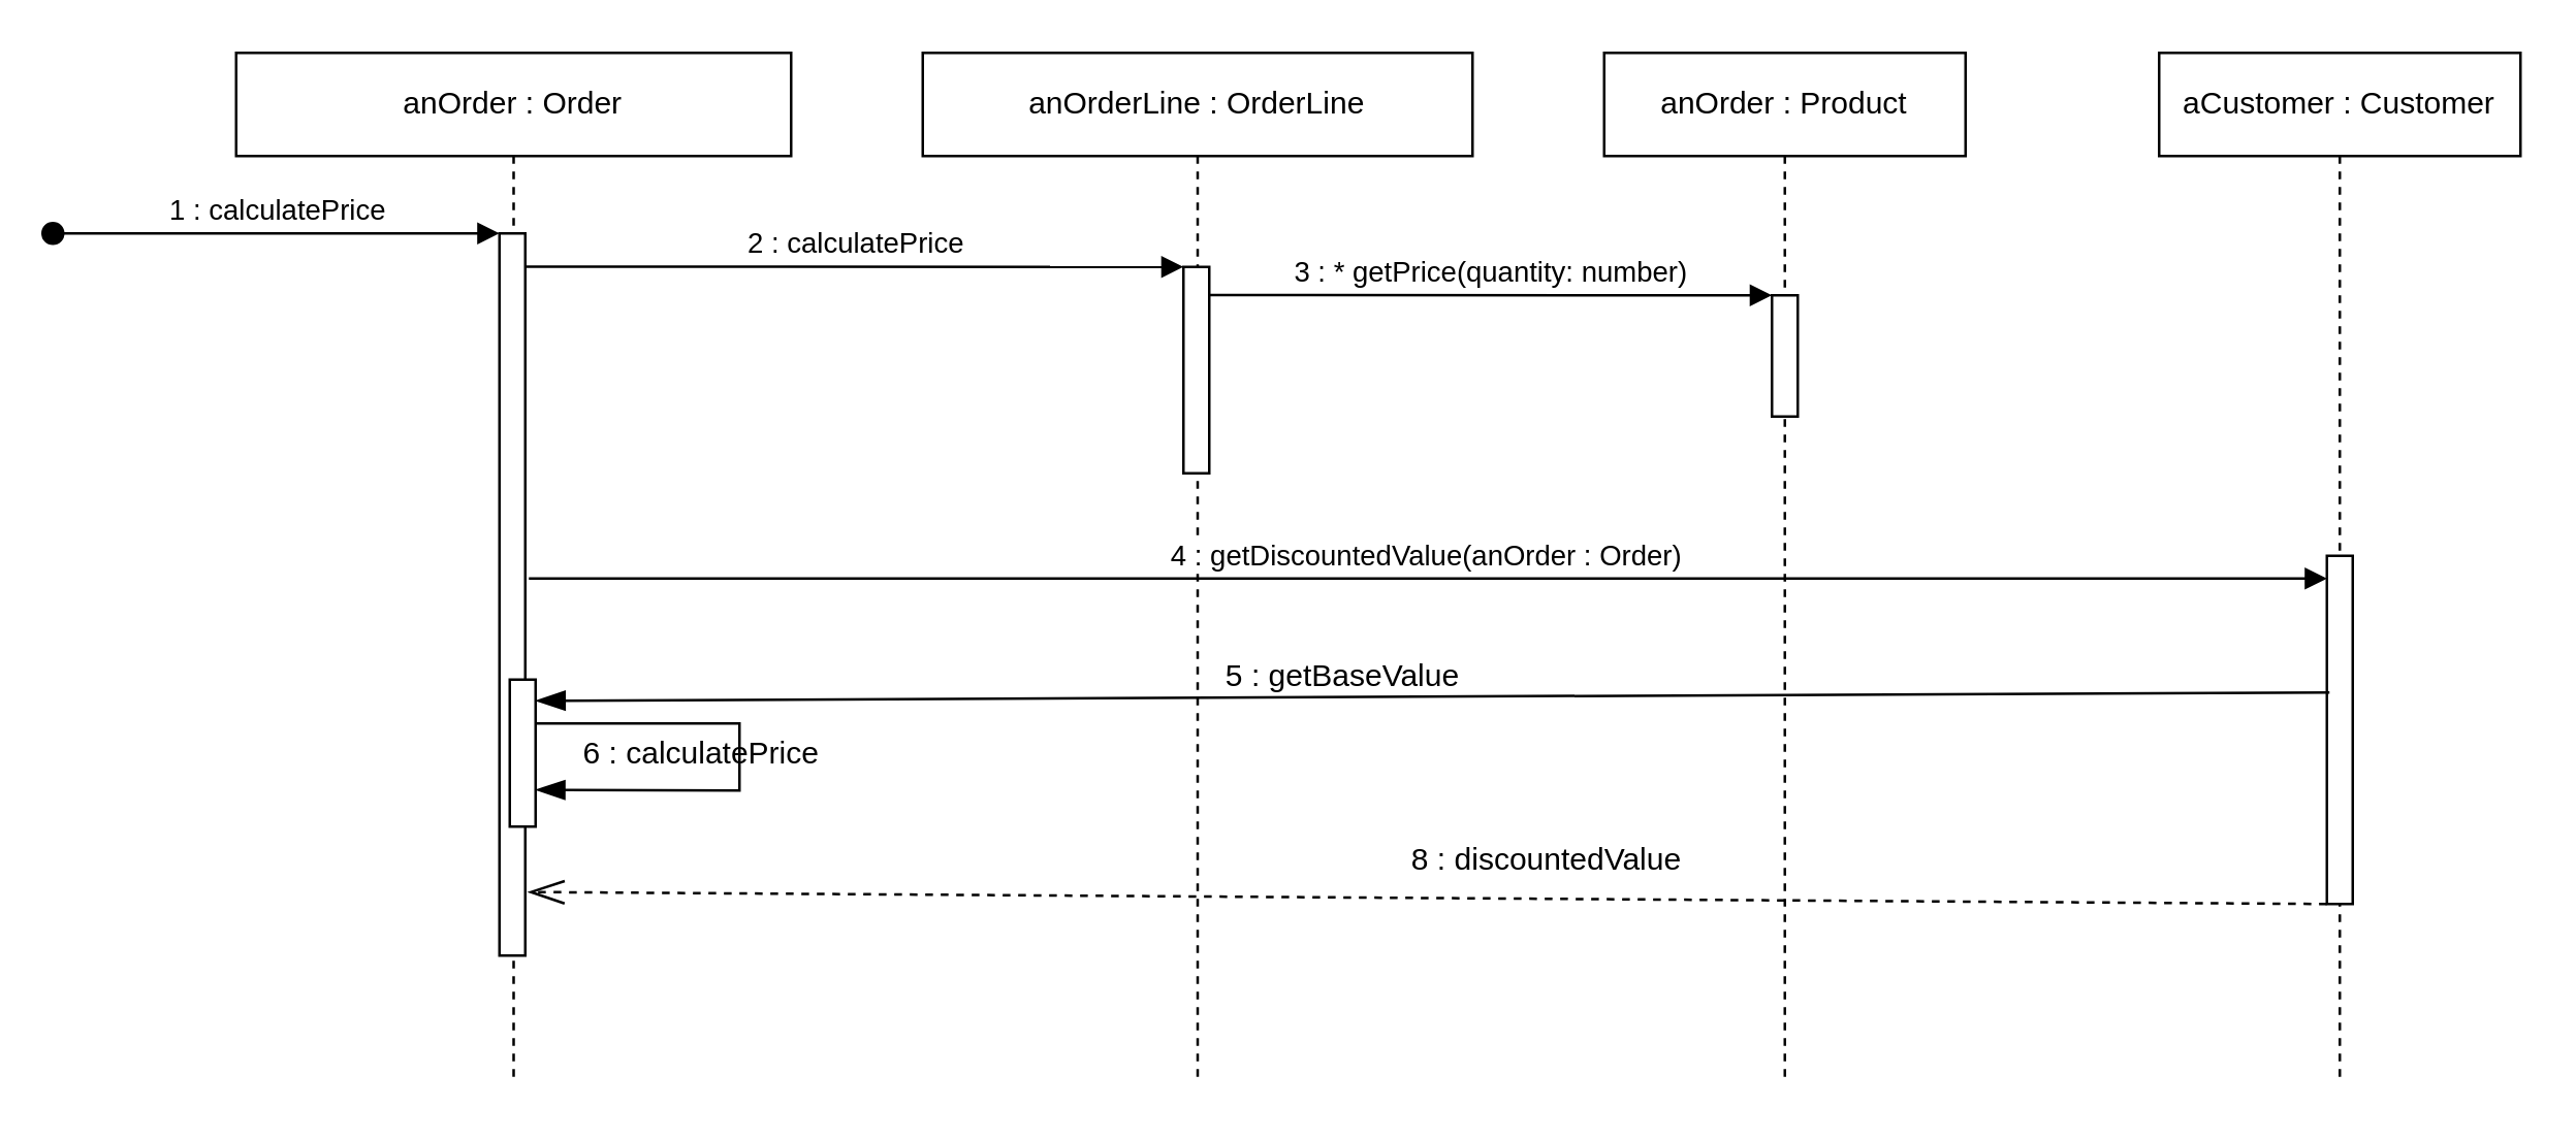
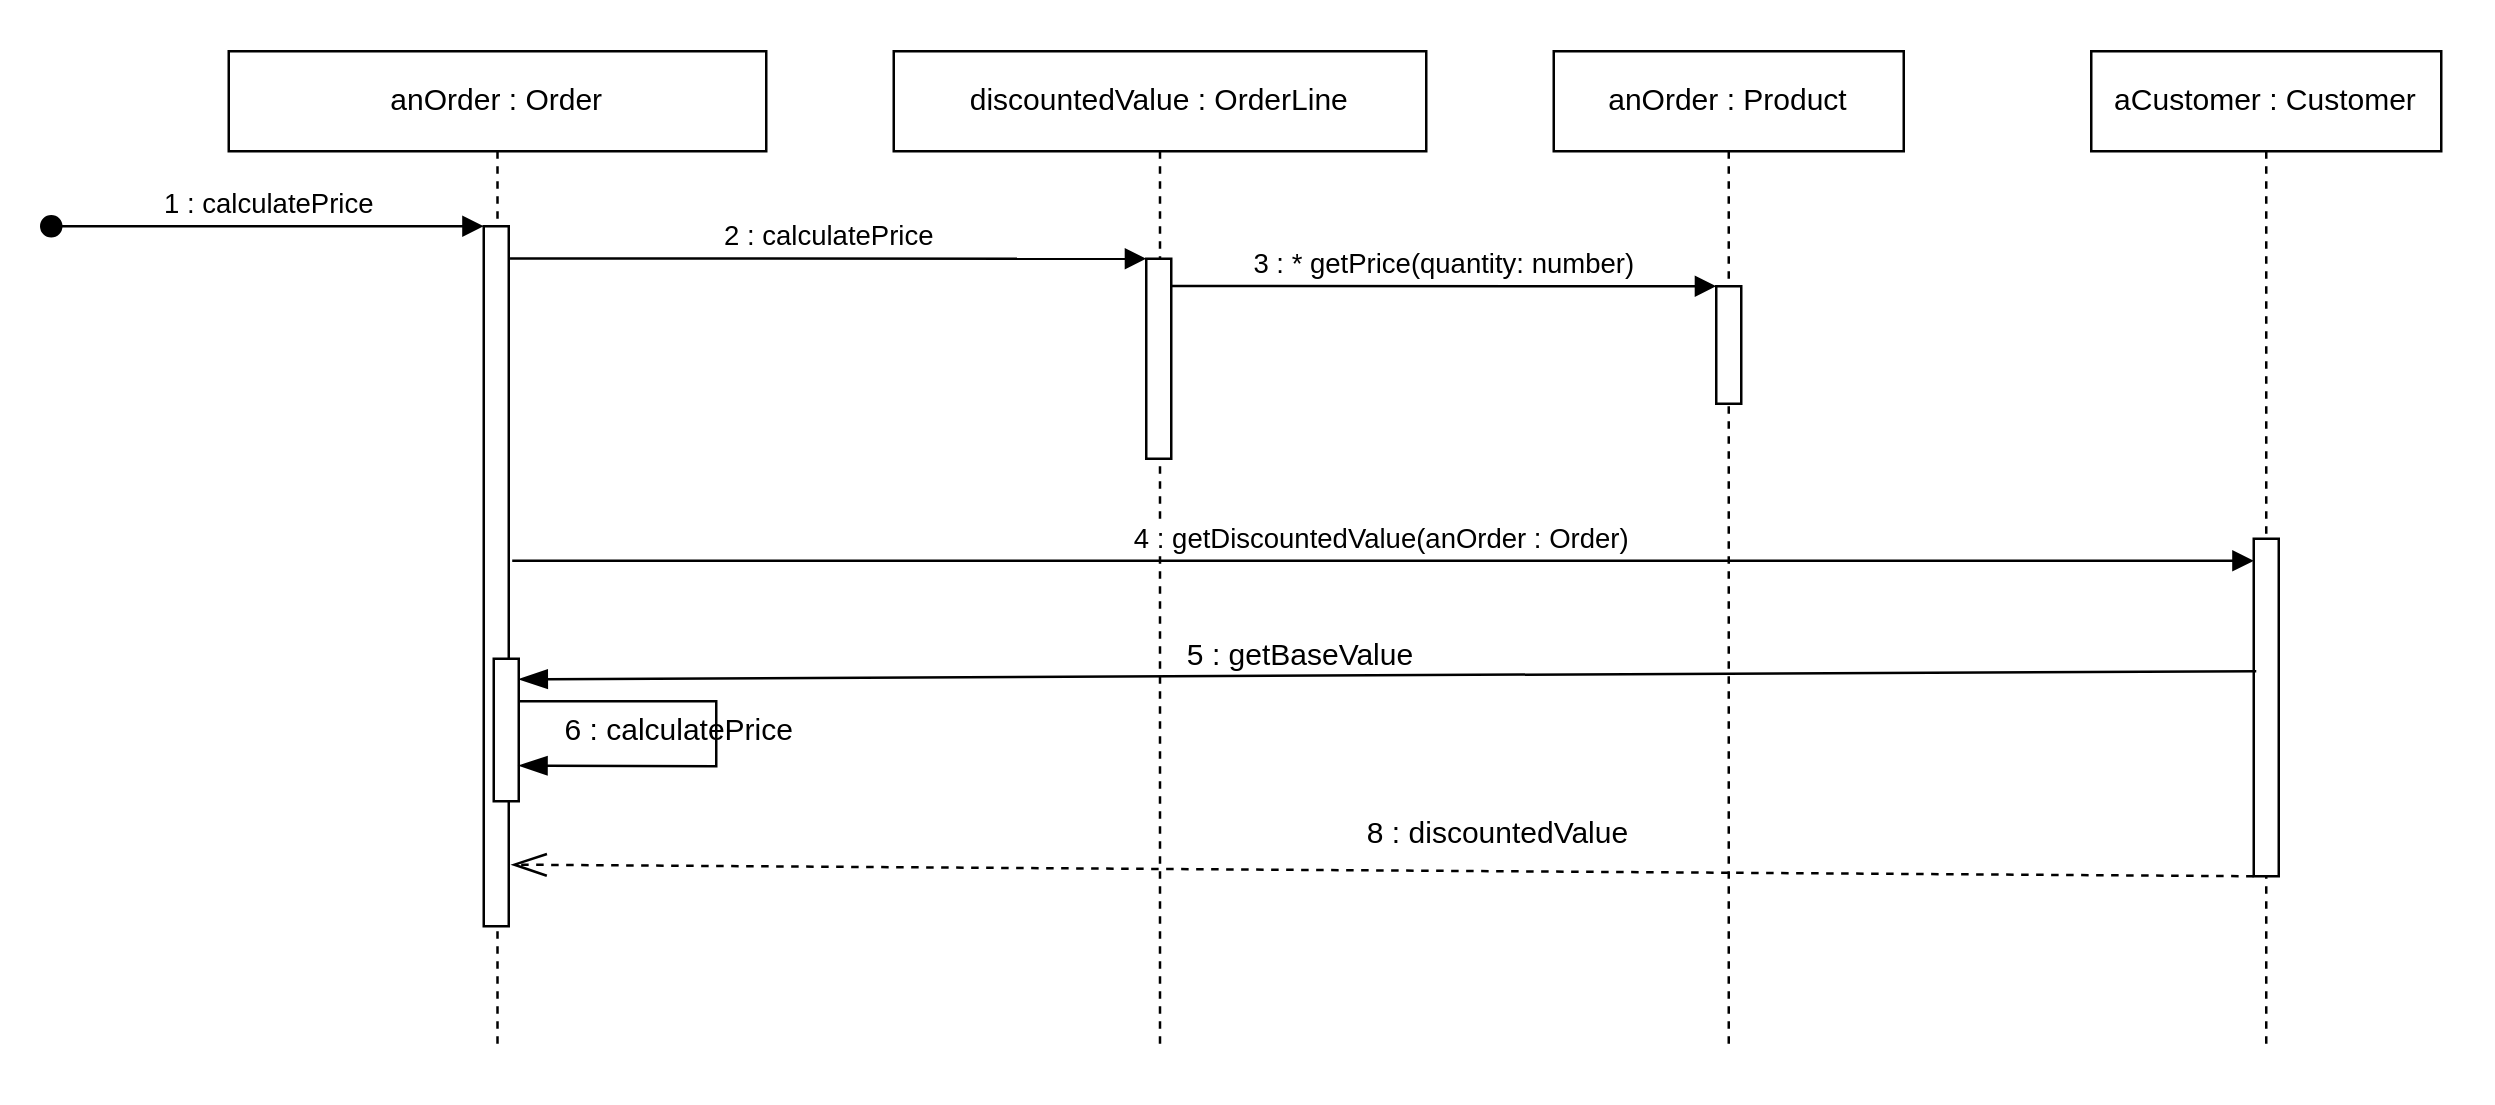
  <mxCell id="0" />
  <mxCell id="1" parent="0" />
  <mxCell id="2" value="anOrder : Order" style="shape=umlLifeline;perimeter=lifelinePerimeter;whiteSpace=wrap;html=1;container=1;collapsible=0;recursiveResize=0;outlineConnect=0;" parent="1" vertex="1"><mxGeometry x="91" y="20" width="215" height="400" as="geometry" /></mxCell>
  <mxCell id="3" value="" style="html=1;points=[];perimeter=orthogonalPerimeter;" parent="2" vertex="1"><mxGeometry x="102" y="70" width="10" height="280" as="geometry" /></mxCell>
  <mxCell id="4" value="" style="rounded=0;whiteSpace=wrap;html=1;direction=south;" parent="2" vertex="1"><mxGeometry x="106" y="243" width="10" height="57" as="geometry" /></mxCell>
  <mxCell id="5" value="" style="endArrow=blockThin;endFill=1;endSize=9;html=1;rounded=0;entryX=0.75;entryY=0;entryDx=0;entryDy=0;" parent="2" target="4" edge="1"><mxGeometry width="160" relative="1" as="geometry"><mxPoint x="116" y="260" as="sourcePoint" /><mxPoint x="215" y="290" as="targetPoint" /><Array as="points"><mxPoint x="195" y="260" /><mxPoint x="195" y="286" /></Array></mxGeometry></mxCell>
  <mxCell id="6" value="6 : calculatePrice" style="text;align=center;fontStyle=0;verticalAlign=middle;spacingLeft=3;spacingRight=3;strokeColor=none;rotatable=0;points=[[0,0.5],[1,0.5]];portConstraint=eastwest;" parent="2" vertex="1"><mxGeometry x="153" y="266" width="55" height="10" as="geometry" /></mxCell>
- <mxCell id="7" value="anOrderLine : OrderLine" style="shape=umlLifeline;perimeter=lifelinePerimeter;whiteSpace=wrap;html=1;container=1;collapsible=0;recursiveResize=0;outlineConnect=0;" parent="1" vertex="1"><mxGeometry x="357" y="20" width="213" height="400" as="geometry" /></mxCell>
+ <mxCell id="7" value="discountedValue : OrderLine" style="shape=umlLifeline;perimeter=lifelinePerimeter;whiteSpace=wrap;html=1;container=1;collapsible=0;recursiveResize=0;outlineConnect=0;" parent="1" vertex="1"><mxGeometry x="357" y="20" width="213" height="400" as="geometry" /></mxCell>
  <mxCell id="8" value="" style="html=1;points=[];perimeter=orthogonalPerimeter;" parent="7" vertex="1"><mxGeometry x="101" y="83" width="10" height="80" as="geometry" /></mxCell>
  <mxCell id="9" value="5 : getBaseValue" style="text;align=center;fontStyle=0;verticalAlign=middle;spacingLeft=3;spacingRight=3;strokeColor=none;rotatable=0;points=[[0,0.5],[1,0.5]];portConstraint=eastwest;" parent="7" vertex="1"><mxGeometry x="123" y="228" width="80" height="26" as="geometry" /></mxCell>
  <mxCell id="10" value="8 : discountedValue" style="text;html=1;strokeColor=none;fillColor=none;align=center;verticalAlign=middle;whiteSpace=wrap;rounded=0;" parent="7" vertex="1"><mxGeometry x="172" y="303" width="140" height="20" as="geometry" /></mxCell>
  <mxCell id="11" value="anOrder : Product" style="shape=umlLifeline;perimeter=lifelinePerimeter;whiteSpace=wrap;html=1;container=1;collapsible=0;recursiveResize=0;outlineConnect=0;" parent="1" vertex="1"><mxGeometry x="621" y="20" width="140" height="400" as="geometry" /></mxCell>
  <mxCell id="12" value="" style="html=1;points=[];perimeter=orthogonalPerimeter;" parent="11" vertex="1"><mxGeometry x="65" y="94" width="10" height="47" as="geometry" /></mxCell>
  <mxCell id="13" value="aCustomer : Customer" style="shape=umlLifeline;perimeter=lifelinePerimeter;whiteSpace=wrap;html=1;container=1;collapsible=0;recursiveResize=0;outlineConnect=0;" parent="1" vertex="1"><mxGeometry x="836" y="20" width="140" height="400" as="geometry" /></mxCell>
  <mxCell id="14" value="" style="html=1;points=[];perimeter=orthogonalPerimeter;" parent="13" vertex="1"><mxGeometry x="65" y="195" width="10" height="135" as="geometry" /></mxCell>
  <mxCell id="15" value="1 : calculatePrice" style="html=1;verticalAlign=bottom;startArrow=oval;endArrow=block;startSize=8;" parent="1" target="3" edge="1"><mxGeometry relative="1" as="geometry"><mxPoint x="20" y="90" as="sourcePoint" /></mxGeometry></mxCell>
  <mxCell id="16" value="2 : calculatePrice" style="html=1;verticalAlign=bottom;startArrow=none;endArrow=block;startSize=8;startFill=0;exitX=1.051;exitY=0.046;exitDx=0;exitDy=0;exitPerimeter=0;" parent="1" source="3" target="8" edge="1"><mxGeometry relative="1" as="geometry"><mxPoint x="217" y="103" as="sourcePoint" /></mxGeometry></mxCell>
  <mxCell id="17" value="3 : * getPrice(quantity: number)" style="html=1;verticalAlign=bottom;startArrow=none;endArrow=block;startSize=8;startFill=0;endFill=1;exitX=0.963;exitY=0.136;exitDx=0;exitDy=0;exitPerimeter=0;" parent="1" source="8" target="12" edge="1"><mxGeometry relative="1" as="geometry"><mxPoint x="470" y="114" as="sourcePoint" /></mxGeometry></mxCell>
  <mxCell id="18" value="4 : getDiscountedValue(anOrder : Order)" style="html=1;verticalAlign=bottom;startArrow=none;endArrow=block;startSize=8;exitX=1.139;exitY=0.478;exitDx=0;exitDy=0;exitPerimeter=0;startFill=0;" parent="1" source="3" target="14" edge="1"><mxGeometry relative="1" as="geometry"><mxPoint x="844" y="180" as="sourcePoint" /></mxGeometry></mxCell>
  <mxCell id="19" value="" style="endArrow=openThin;dashed=1;endFill=0;endSize=12;html=1;exitX=-0.005;exitY=1;exitDx=0;exitDy=0;exitPerimeter=0;entryX=1.114;entryY=0.912;entryDx=0;entryDy=0;entryPerimeter=0;" parent="1" source="14" target="3" edge="1"><mxGeometry width="160" relative="1" as="geometry"><mxPoint x="900" y="293" as="sourcePoint" /><mxPoint x="220" y="327" as="targetPoint" /></mxGeometry></mxCell>
  <mxCell id="20" value="" style="endArrow=blockThin;endFill=1;endSize=9;html=1;entryX=0.144;entryY=-0.011;entryDx=0;entryDy=0;entryPerimeter=0;" parent="1" target="4" edge="1"><mxGeometry width="160" relative="1" as="geometry"><mxPoint x="902" y="268" as="sourcePoint" /><mxPoint x="220" y="268" as="targetPoint" /></mxGeometry></mxCell>
